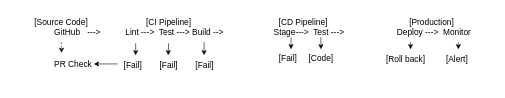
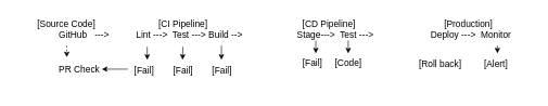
  <mxCell id="0" />
  <mxCell id="1" parent="0" />
  <mxCell id="2" value="&lt;font style=&quot;font-size: 14px;&quot;&gt;[Source Code]&lt;/font&gt;&lt;div&gt;&lt;span style=&quot;font-size: 14px;&quot;&gt;&amp;nbsp; &amp;nbsp; &amp;nbsp; &amp;nbsp; &amp;nbsp; &amp;nbsp; &amp;nbsp; GitHub&amp;nbsp; &amp;nbsp;&lt;/span&gt;&lt;span style=&quot;font-size: 14px; background-color: transparent; color: light-dark(rgb(0, 0, 0), rgb(255, 255, 255));&quot;&gt;---&amp;gt;&lt;/span&gt;&lt;/div&gt;" style="text;html=1;align=center;verticalAlign=middle;resizable=0;points=[];autosize=1;strokeColor=none;fillColor=none;" vertex="1" parent="1"><mxGeometry x="20" y="20" width="160" height="50" as="geometry" /></mxCell>
  <mxCell id="3" value="" style="edgeStyle=orthogonalEdgeStyle;rounded=0;orthogonalLoop=1;jettySize=auto;html=1;" edge="1" parent="1" target="5"><mxGeometry relative="1" as="geometry"><mxPoint x="585" y="45" as="sourcePoint" /><Array as="points"><mxPoint x="585" y="42" /></Array></mxGeometry></mxCell>
  <mxCell id="4" value="&lt;span style=&quot;font-size: 14px;&quot;&gt;[CI Pipeline]&lt;/span&gt;&lt;div&gt;&lt;span style=&quot;font-size: 14px;&quot;&gt;&amp;nbsp; &amp;nbsp; &amp;nbsp;Lint ---&amp;gt;&amp;nbsp; Test ---&amp;gt; Build --&amp;gt;&lt;/span&gt;&lt;/div&gt;" style="text;html=1;align=center;verticalAlign=middle;resizable=0;points=[];autosize=1;strokeColor=none;fillColor=none;" vertex="1" parent="1"><mxGeometry x="175" y="20" width="210" height="50" as="geometry" /></mxCell>
  <mxCell id="5" value="&lt;span style=&quot;font-size: 14px;&quot;&gt;[CD Pipeline]&lt;/span&gt;&lt;div&gt;&lt;span style=&quot;font-size: 14px;&quot;&gt;&amp;nbsp; &amp;nbsp; &amp;nbsp;Stage---&amp;gt;&amp;nbsp; Test ---&amp;gt;&lt;/span&gt;&lt;/div&gt;" style="text;html=1;align=center;verticalAlign=middle;resizable=0;points=[];autosize=1;strokeColor=none;fillColor=none;" vertex="1" parent="1"><mxGeometry x="425" y="20" width="160" height="50" as="geometry" /></mxCell>
- <mxCell id="6" value="" style="edgeStyle=orthogonalEdgeStyle;rounded=0;orthogonalLoop=1;jettySize=auto;html=1;" edge="1" parent="1" source="7" target="8"><mxGeometry relative="1" as="geometry"><Array as="points"><mxPoint x="685" y="72" /><mxPoint x="685" y="72" /></Array></mxGeometry></mxCell>
  <mxCell id="7" value="&lt;span style=&quot;font-size: 14px;&quot;&gt;[Production]&lt;/span&gt;&lt;div&gt;&lt;span style=&quot;font-size: 14px;&quot;&gt;&amp;nbsp; &amp;nbsp;Deploy ---&amp;gt;&amp;nbsp; Monitor&amp;nbsp;&lt;/span&gt;&lt;/div&gt;" style="text;html=1;align=center;verticalAlign=middle;resizable=0;points=[];autosize=1;strokeColor=none;fillColor=none;" vertex="1" parent="1"><mxGeometry x="640" y="20" width="160" height="50" as="geometry" /></mxCell>
  <mxCell id="8" value="&lt;span style=&quot;font-size: 14px;&quot;&gt;&amp;nbsp; &amp;nbsp;[Roll back]&amp;nbsp; &amp;nbsp; &amp;nbsp; &amp;nbsp; &amp;nbsp;[Alert]&amp;nbsp; &amp;nbsp; &amp;nbsp; &amp;nbsp;&lt;/span&gt;&lt;div&gt;&lt;span style=&quot;font-size: 14px;&quot;&gt;&amp;nbsp; &amp;nbsp;&lt;/span&gt;&lt;/div&gt;" style="text;html=1;align=center;verticalAlign=middle;resizable=0;points=[];autosize=1;strokeColor=none;fillColor=none;" vertex="1" parent="1"><mxGeometry x="620" y="82" width="200" height="50" as="geometry" /></mxCell>
  <mxCell id="9" value="" style="edgeStyle=orthogonalEdgeStyle;rounded=0;orthogonalLoop=1;jettySize=auto;html=1;" edge="1" parent="1"><mxGeometry relative="1" as="geometry"><mxPoint x="765" y="70" as="sourcePoint" /><mxPoint x="765" y="82" as="targetPoint" /></mxGeometry></mxCell>
  <mxCell id="10" value="&lt;div&gt;&lt;span style=&quot;font-size: 14px;&quot;&gt;[Fail]&amp;nbsp; &amp;nbsp; &amp;nbsp;[Code]&lt;/span&gt;&lt;/div&gt;" style="text;html=1;align=center;verticalAlign=middle;resizable=0;points=[];autosize=1;strokeColor=none;fillColor=none;" vertex="1" parent="1"><mxGeometry x="460" y="82" width="100" height="30" as="geometry" /></mxCell>
  <mxCell id="11" value="" style="endArrow=classic;html=1;rounded=0;" edge="1" parent="1"><mxGeometry width="50" height="50" relative="1" as="geometry"><mxPoint x="485" y="62" as="sourcePoint" /><mxPoint x="485" y="82" as="targetPoint" /><Array as="points"><mxPoint x="485" y="62" /></Array></mxGeometry></mxCell>
  <mxCell id="12" value="" style="endArrow=classic;html=1;rounded=0;" edge="1" parent="1"><mxGeometry width="50" height="50" relative="1" as="geometry"><mxPoint x="535" y="62" as="sourcePoint" /><mxPoint x="535" y="82" as="targetPoint" /></mxGeometry></mxCell>
  <mxCell id="13" value="&lt;span style=&quot;font-size: 14px;&quot;&gt;PR Check&lt;/span&gt;" style="text;html=1;align=center;verticalAlign=middle;resizable=0;points=[];autosize=1;strokeColor=none;fillColor=none;" vertex="1" parent="1"><mxGeometry x="75" y="92" width="90" height="30" as="geometry" /></mxCell>
  <mxCell id="14" value="" style="endArrow=classic;html=1;rounded=0;entryX=0.289;entryY=-0.133;entryDx=0;entryDy=0;entryPerimeter=0;dashed=1;" edge="1" parent="1" source="2" target="13"><mxGeometry width="50" height="50" relative="1" as="geometry"><mxPoint x="245" y="202" as="sourcePoint" /><mxPoint x="245" y="232" as="targetPoint" /></mxGeometry></mxCell>
  <mxCell id="15" value="&lt;span style=&quot;font-size: 14px;&quot;&gt;[Fail]&lt;/span&gt;&lt;div&gt;&lt;span style=&quot;font-size: 14px;&quot;&gt;&amp;nbsp;&amp;nbsp;&lt;/span&gt;&lt;/div&gt;" style="text;html=1;align=center;verticalAlign=middle;resizable=0;points=[];autosize=1;strokeColor=none;fillColor=none;" vertex="1" parent="1"><mxGeometry x="255" y="92" width="50" height="50" as="geometry" /></mxCell>
  <mxCell id="16" value="&lt;span style=&quot;font-size: 14px;&quot;&gt;[Fail]&lt;/span&gt;&lt;div&gt;&lt;span style=&quot;font-size: 14px;&quot;&gt;&amp;nbsp;&amp;nbsp;&lt;/span&gt;&lt;/div&gt;" style="text;html=1;align=center;verticalAlign=middle;resizable=0;points=[];autosize=1;strokeColor=none;fillColor=none;" vertex="1" parent="1"><mxGeometry x="195" y="92" width="50" height="50" as="geometry" /></mxCell>
  <mxCell id="17" value="&lt;span style=&quot;font-size: 14px;&quot;&gt;[Fail]&lt;/span&gt;&lt;div&gt;&lt;span style=&quot;font-size: 14px;&quot;&gt;&amp;nbsp;&amp;nbsp;&lt;/span&gt;&lt;/div&gt;" style="text;html=1;align=center;verticalAlign=middle;resizable=0;points=[];autosize=1;strokeColor=none;fillColor=none;" vertex="1" parent="1"><mxGeometry x="315" y="92" width="50" height="50" as="geometry" /></mxCell>
  <mxCell id="18" value="" style="edgeStyle=orthogonalEdgeStyle;rounded=0;orthogonalLoop=1;jettySize=auto;html=1;" edge="1" parent="1"><mxGeometry relative="1" as="geometry"><mxPoint x="280" y="72" as="sourcePoint" /><mxPoint x="279.5" y="92" as="targetPoint" /></mxGeometry></mxCell>
  <mxCell id="19" value="" style="edgeStyle=orthogonalEdgeStyle;rounded=0;orthogonalLoop=1;jettySize=auto;html=1;" edge="1" parent="1"><mxGeometry relative="1" as="geometry"><mxPoint x="339.5" y="70" as="sourcePoint" /><mxPoint x="339.5" y="92" as="targetPoint" /></mxGeometry></mxCell>
  <mxCell id="20" value="" style="endArrow=classic;html=1;rounded=0;" edge="1" parent="1"><mxGeometry width="50" height="50" relative="1" as="geometry"><mxPoint x="225" y="72" as="sourcePoint" /><mxPoint x="225" y="92" as="targetPoint" /><Array as="points"><mxPoint x="225" y="72" /></Array></mxGeometry></mxCell>
  <mxCell id="21" value="" style="endArrow=classic;html=1;rounded=0;" edge="1" parent="1"><mxGeometry width="50" height="50" relative="1" as="geometry"><mxPoint x="195" y="106.5" as="sourcePoint" /><mxPoint x="155" y="106.5" as="targetPoint" /></mxGeometry></mxCell>
  <mxCell id="22" value="" style="endArrow=classic;html=1;rounded=0;exitX=1.044;exitY=0.533;exitDx=0;exitDy=0;exitPerimeter=0;" edge="1" parent="1" source="13"><mxGeometry width="50" height="50" relative="1" as="geometry"><mxPoint x="275" y="282" as="sourcePoint" /><mxPoint x="169" y="108" as="targetPoint" /></mxGeometry></mxCell>
